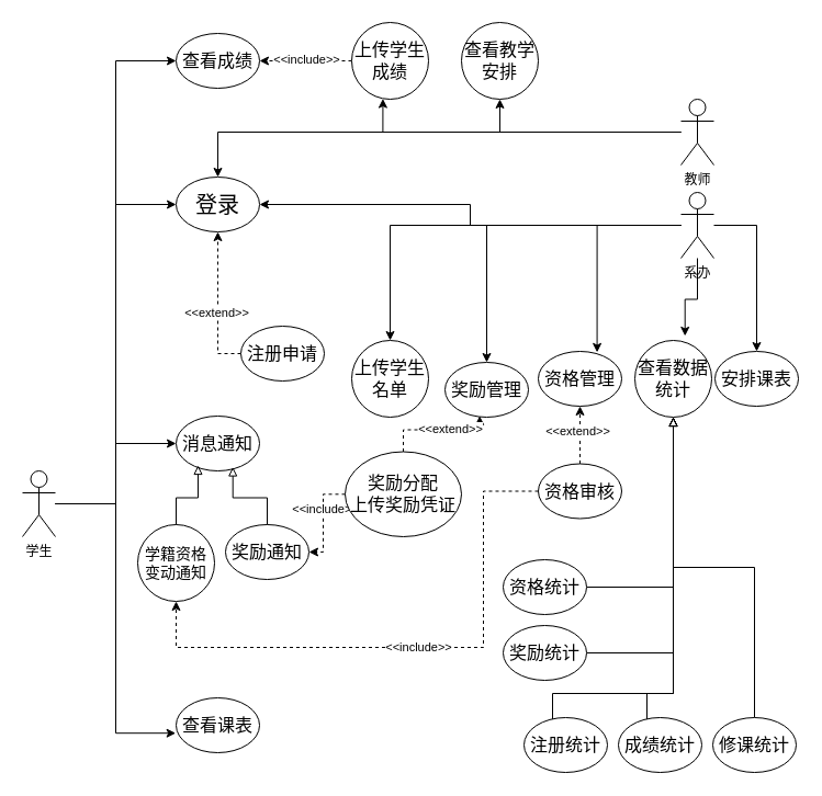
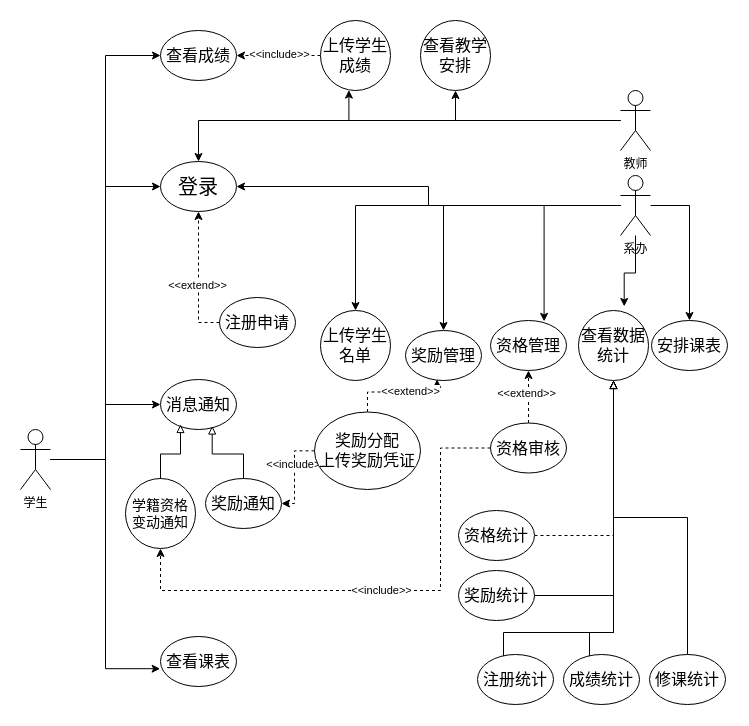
  <mxCell id="0" />
  <mxCell id="1" parent="0" />
  <mxCell id="2" style="edgeStyle=orthogonalEdgeStyle;rounded=0;orthogonalLoop=1;jettySize=auto;html=1;entryX=0;entryY=0.5;entryDx=0;entryDy=0;" parent="1" source="5" target="18" edge="1"><mxGeometry relative="1" as="geometry" /></mxCell>
  <mxCell id="3" style="edgeStyle=orthogonalEdgeStyle;rounded=0;orthogonalLoop=1;jettySize=auto;html=1;entryX=0;entryY=0.5;entryDx=0;entryDy=0;" parent="1" source="5" target="6" edge="1"><mxGeometry relative="1" as="geometry" /></mxCell>
  <mxCell id="4" style="edgeStyle=orthogonalEdgeStyle;rounded=0;orthogonalLoop=1;jettySize=auto;html=1;entryX=0;entryY=0.5;entryDx=0;entryDy=0;" parent="1" source="5" target="20" edge="1"><mxGeometry relative="1" as="geometry" /></mxCell>
  <mxCell id="5" value="学生" style="shape=umlActor;verticalLabelPosition=bottom;verticalAlign=top;html=1;outlineConnect=0;" parent="1" vertex="1"><mxGeometry x="20" y="429" width="30" height="60" as="geometry" /></mxCell>
  <mxCell id="6" value="&lt;font style=&quot;font-size: 20px;&quot;&gt;登录&lt;/font&gt;" style="ellipse;whiteSpace=wrap;html=1;" parent="1" vertex="1"><mxGeometry x="160" y="161" width="76" height="50" as="geometry" /></mxCell>
  <mxCell id="7" style="edgeStyle=orthogonalEdgeStyle;rounded=0;orthogonalLoop=1;jettySize=auto;html=1;entryX=0.5;entryY=0;entryDx=0;entryDy=0;" parent="1" source="11" target="28" edge="1"><mxGeometry relative="1" as="geometry" /></mxCell>
  <mxCell id="8" style="edgeStyle=orthogonalEdgeStyle;rounded=0;orthogonalLoop=1;jettySize=auto;html=1;entryX=1;entryY=0.5;entryDx=0;entryDy=0;" parent="1" source="11" target="6" edge="1"><mxGeometry relative="1" as="geometry" /></mxCell>
  <mxCell id="9" style="edgeStyle=orthogonalEdgeStyle;rounded=0;orthogonalLoop=1;jettySize=auto;html=1;entryX=0.5;entryY=0;entryDx=0;entryDy=0;" parent="1" source="11" target="23" edge="1"><mxGeometry relative="1" as="geometry" /></mxCell>
  <mxCell id="10" style="edgeStyle=orthogonalEdgeStyle;rounded=0;orthogonalLoop=1;jettySize=auto;html=1;entryX=0.5;entryY=0;entryDx=0;entryDy=0;" parent="1" source="11" target="57" edge="1"><mxGeometry relative="1" as="geometry" /></mxCell>
  <mxCell id="11" value="系办" style="shape=umlActor;verticalLabelPosition=bottom;verticalAlign=top;html=1;outlineConnect=0;" parent="1" vertex="1"><mxGeometry x="620" y="175" width="30" height="60" as="geometry" /></mxCell>
  <mxCell id="12" style="edgeStyle=orthogonalEdgeStyle;rounded=0;orthogonalLoop=1;jettySize=auto;html=1;entryX=0.5;entryY=0;entryDx=0;entryDy=0;" parent="1" source="14" target="6" edge="1"><mxGeometry relative="1" as="geometry" /></mxCell>
  <mxCell id="13" style="edgeStyle=orthogonalEdgeStyle;rounded=0;orthogonalLoop=1;jettySize=auto;html=1;entryX=0.5;entryY=1;entryDx=0;entryDy=0;" parent="1" source="14" target="35" edge="1"><mxGeometry relative="1" as="geometry" /></mxCell>
  <mxCell id="14" value="教师" style="shape=umlActor;verticalLabelPosition=bottom;verticalAlign=top;html=1;outlineConnect=0;" parent="1" vertex="1"><mxGeometry x="620" y="90" width="30" height="60" as="geometry" /></mxCell>
  <mxCell id="15" style="edgeStyle=orthogonalEdgeStyle;rounded=0;orthogonalLoop=1;jettySize=auto;html=1;exitX=0;exitY=0.5;exitDx=0;exitDy=0;entryX=0.5;entryY=1;entryDx=0;entryDy=0;dashed=1;" parent="1" source="17" target="6" edge="1"><mxGeometry relative="1" as="geometry" /></mxCell>
  <mxCell id="16" value="&amp;lt;&amp;lt;extend&amp;gt;&amp;gt;" style="edgeLabel;html=1;align=center;verticalAlign=middle;resizable=0;points=[];" parent="15" vertex="1" connectable="0"><mxGeometry x="-0.106" y="2" relative="1" as="geometry"><mxPoint as="offset" /></mxGeometry></mxCell>
  <mxCell id="17" value="&lt;font style=&quot;font-size: 16px;&quot;&gt;注册申请&lt;/font&gt;" style="ellipse;whiteSpace=wrap;html=1;" parent="1" vertex="1"><mxGeometry x="219" y="297" width="76" height="50" as="geometry" /></mxCell>
  <mxCell id="18" value="&lt;font style=&quot;font-size: 16px;&quot;&gt;查看成绩&lt;/font&gt;" style="ellipse;whiteSpace=wrap;html=1;" parent="1" vertex="1"><mxGeometry x="160" y="30" width="76" height="50" as="geometry" /></mxCell>
  <mxCell id="19" value="&lt;font style=&quot;font-size: 16px;&quot;&gt;查看课表&lt;/font&gt;" style="ellipse;whiteSpace=wrap;html=1;" parent="1" vertex="1"><mxGeometry x="160" y="636" width="76" height="50" as="geometry" /></mxCell>
  <mxCell id="20" value="&lt;font style=&quot;font-size: 16px;&quot;&gt;消息通知&lt;/font&gt;" style="ellipse;whiteSpace=wrap;html=1;" parent="1" vertex="1"><mxGeometry x="160" y="379" width="76" height="50" as="geometry" /></mxCell>
  <mxCell id="21" value="&lt;font style=&quot;font-size: 14px;&quot;&gt;学籍资格变动通知&lt;/font&gt;" style="ellipse;whiteSpace=wrap;html=1;" parent="1" vertex="1"><mxGeometry x="125" y="478" width="70" height="70" as="geometry" /></mxCell>
  <mxCell id="22" value="&lt;font style=&quot;font-size: 16px;&quot;&gt;奖励通知&lt;/font&gt;" style="ellipse;whiteSpace=wrap;html=1;" parent="1" vertex="1"><mxGeometry x="205" y="478" width="76" height="50" as="geometry" /></mxCell>
  <mxCell id="23" value="&lt;font style=&quot;font-size: 16px;&quot;&gt;上传学生名单&lt;/font&gt;" style="ellipse;whiteSpace=wrap;html=1;" parent="1" vertex="1"><mxGeometry x="320" y="310" width="70" height="70" as="geometry" /></mxCell>
  <mxCell id="24" value="&lt;font style=&quot;font-size: 16px;&quot;&gt;查看数据统计&lt;/font&gt;" style="ellipse;whiteSpace=wrap;html=1;" parent="1" vertex="1"><mxGeometry x="578" y="310" width="70" height="70" as="geometry" /></mxCell>
  <mxCell id="25" style="edgeStyle=orthogonalEdgeStyle;rounded=0;orthogonalLoop=1;jettySize=auto;html=1;exitX=0.5;exitY=0;exitDx=0;exitDy=0;entryX=0.263;entryY=0.9;entryDx=0;entryDy=0;entryPerimeter=0;endArrow=block;endFill=0;" parent="1" source="21" target="20" edge="1"><mxGeometry relative="1" as="geometry" /></mxCell>
  <mxCell id="26" style="edgeStyle=orthogonalEdgeStyle;rounded=0;orthogonalLoop=1;jettySize=auto;html=1;exitX=0.5;exitY=0;exitDx=0;exitDy=0;entryX=0.68;entryY=0.93;entryDx=0;entryDy=0;entryPerimeter=0;endArrow=block;endFill=0;" parent="1" source="22" target="20" edge="1"><mxGeometry relative="1" as="geometry" /></mxCell>
  <mxCell id="27" value="&lt;span style=&quot;font-size: 16px;&quot;&gt;资格管理&lt;/span&gt;" style="ellipse;whiteSpace=wrap;html=1;" parent="1" vertex="1"><mxGeometry x="490" y="320" width="76" height="50" as="geometry" /></mxCell>
  <mxCell id="28" value="&lt;span style=&quot;font-size: 16px;&quot;&gt;奖励管理&lt;/span&gt;" style="ellipse;whiteSpace=wrap;html=1;" parent="1" vertex="1"><mxGeometry x="405" y="330" width="76" height="50" as="geometry" /></mxCell>
  <mxCell id="29" style="edgeStyle=orthogonalEdgeStyle;rounded=0;orthogonalLoop=1;jettySize=auto;html=1;entryX=0.705;entryY=0.018;entryDx=0;entryDy=0;entryPerimeter=0;" parent="1" source="11" target="27" edge="1"><mxGeometry relative="1" as="geometry" /></mxCell>
  <mxCell id="30" style="edgeStyle=orthogonalEdgeStyle;rounded=0;orthogonalLoop=1;jettySize=auto;html=1;entryX=0.653;entryY=-0.058;entryDx=0;entryDy=0;entryPerimeter=0;" parent="1" source="11" target="24" edge="1"><mxGeometry relative="1" as="geometry" /></mxCell>
  <mxCell id="31" style="edgeStyle=orthogonalEdgeStyle;rounded=0;orthogonalLoop=1;jettySize=auto;html=1;entryX=-0.005;entryY=0.644;entryDx=0;entryDy=0;entryPerimeter=0;" parent="1" source="5" target="19" edge="1"><mxGeometry relative="1" as="geometry" /></mxCell>
  <mxCell id="32" style="edgeStyle=orthogonalEdgeStyle;rounded=0;orthogonalLoop=1;jettySize=auto;html=1;entryX=1;entryY=0.5;entryDx=0;entryDy=0;dashed=1;" parent="1" source="34" target="18" edge="1"><mxGeometry relative="1" as="geometry" /></mxCell>
  <mxCell id="33" value="&amp;lt;&amp;lt;include&amp;gt;&amp;gt;" style="edgeLabel;html=1;align=center;verticalAlign=middle;resizable=0;points=[];" parent="32" vertex="1" connectable="0"><mxGeometry x="-0.009" y="-2" relative="1" as="geometry"><mxPoint as="offset" /></mxGeometry></mxCell>
  <mxCell id="34" value="&lt;font style=&quot;font-size: 16px;&quot;&gt;上传学生成绩&lt;/font&gt;" style="ellipse;whiteSpace=wrap;html=1;" parent="1" vertex="1"><mxGeometry x="320" y="20" width="70" height="70" as="geometry" /></mxCell>
  <mxCell id="35" value="&lt;font style=&quot;font-size: 16px;&quot;&gt;查看教学安排&lt;/font&gt;" style="ellipse;whiteSpace=wrap;html=1;" parent="1" vertex="1"><mxGeometry x="420" y="20" width="70" height="70" as="geometry" /></mxCell>
  <mxCell id="36" style="edgeStyle=orthogonalEdgeStyle;rounded=0;orthogonalLoop=1;jettySize=auto;html=1;entryX=0.406;entryY=0.994;entryDx=0;entryDy=0;entryPerimeter=0;" parent="1" source="14" target="34" edge="1"><mxGeometry relative="1" as="geometry" /></mxCell>
- <mxCell id="37" style="edgeStyle=orthogonalEdgeStyle;rounded=0;orthogonalLoop=1;jettySize=auto;html=1;entryX=0.5;entryY=1;entryDx=0;entryDy=0;endArrow=block;endFill=0;" parent="1" source="38" target="24" edge="1"><mxGeometry relative="1" as="geometry" /></mxCell>
+ <mxCell id="37" style="edgeStyle=orthogonalEdgeStyle;rounded=0;orthogonalLoop=1;jettySize=auto;html=1;entryX=0.5;entryY=1;entryDx=0;entryDy=0;endArrow=block;endFill=0;dashed=1;" parent="1" source="38" target="24" edge="1"><mxGeometry relative="1" as="geometry" /></mxCell>
  <mxCell id="38" value="&lt;span style=&quot;font-size: 16px;&quot;&gt;资格统计&lt;/span&gt;" style="ellipse;whiteSpace=wrap;html=1;" parent="1" vertex="1"><mxGeometry x="458" y="510" width="76" height="50" as="geometry" /></mxCell>
  <mxCell id="39" style="edgeStyle=orthogonalEdgeStyle;rounded=0;orthogonalLoop=1;jettySize=auto;html=1;entryX=0.5;entryY=1;entryDx=0;entryDy=0;endArrow=block;endFill=0;" parent="1" source="40" target="24" edge="1"><mxGeometry relative="1" as="geometry" /></mxCell>
  <mxCell id="40" value="&lt;span style=&quot;font-size: 16px;&quot;&gt;奖励统计&lt;/span&gt;" style="ellipse;whiteSpace=wrap;html=1;" parent="1" vertex="1"><mxGeometry x="458" y="570" width="76" height="50" as="geometry" /></mxCell>
  <mxCell id="41" style="edgeStyle=orthogonalEdgeStyle;rounded=0;orthogonalLoop=1;jettySize=auto;html=1;endArrow=block;endFill=0;" parent="1" edge="1"><mxGeometry relative="1" as="geometry"><mxPoint x="503" y="656" as="sourcePoint" /><mxPoint x="613" y="379.879" as="targetPoint" /><Array as="points"><mxPoint x="503" y="632" /><mxPoint x="613" y="632" /></Array></mxGeometry></mxCell>
  <mxCell id="42" value="&lt;span style=&quot;font-size: 16px;&quot;&gt;注册统计&lt;/span&gt;" style="ellipse;whiteSpace=wrap;html=1;" parent="1" vertex="1"><mxGeometry x="477" y="654" width="76" height="50" as="geometry" /></mxCell>
  <mxCell id="43" style="edgeStyle=orthogonalEdgeStyle;rounded=0;orthogonalLoop=1;jettySize=auto;html=1;exitX=0.5;exitY=0;exitDx=0;exitDy=0;endArrow=block;endFill=0;" parent="1" edge="1"><mxGeometry relative="1" as="geometry"><mxPoint x="589" y="656" as="sourcePoint" /><mxPoint x="613" y="379.879" as="targetPoint" /><Array as="points"><mxPoint x="589" y="632" /><mxPoint x="613" y="632" /></Array></mxGeometry></mxCell>
  <mxCell id="44" value="&lt;span style=&quot;font-size: 16px;&quot;&gt;成绩统计&lt;/span&gt;" style="ellipse;whiteSpace=wrap;html=1;" parent="1" vertex="1"><mxGeometry x="563" y="654" width="76" height="50" as="geometry" /></mxCell>
  <mxCell id="45" style="edgeStyle=orthogonalEdgeStyle;rounded=0;orthogonalLoop=1;jettySize=auto;html=1;exitX=0.5;exitY=0;exitDx=0;exitDy=0;endArrow=block;endFill=0;" parent="1" source="46" target="24" edge="1"><mxGeometry relative="1" as="geometry" /></mxCell>
  <mxCell id="46" value="&lt;span style=&quot;font-size: 16px;&quot;&gt;修课统计&lt;/span&gt;" style="ellipse;whiteSpace=wrap;html=1;" parent="1" vertex="1"><mxGeometry x="649" y="654" width="76" height="50" as="geometry" /></mxCell>
  <mxCell id="47" style="edgeStyle=orthogonalEdgeStyle;rounded=0;orthogonalLoop=1;jettySize=auto;html=1;exitX=0.5;exitY=0;exitDx=0;exitDy=0;entryX=0.5;entryY=1;entryDx=0;entryDy=0;dashed=1;" parent="1" source="51" target="27" edge="1"><mxGeometry relative="1" as="geometry" /></mxCell>
  <mxCell id="48" value="&amp;lt;&amp;lt;extend&amp;gt;&amp;gt;" style="edgeLabel;html=1;align=center;verticalAlign=middle;resizable=0;points=[];" parent="47" vertex="1" connectable="0"><mxGeometry x="0.127" y="3" relative="1" as="geometry"><mxPoint as="offset" /></mxGeometry></mxCell>
  <mxCell id="49" style="edgeStyle=orthogonalEdgeStyle;rounded=0;orthogonalLoop=1;jettySize=auto;html=1;entryX=0.5;entryY=1;entryDx=0;entryDy=0;dashed=1;" parent="1" source="51" target="21" edge="1"><mxGeometry relative="1" as="geometry"><Array as="points"><mxPoint x="440" y="448" /><mxPoint x="440" y="590" /><mxPoint x="160" y="590" /></Array></mxGeometry></mxCell>
  <mxCell id="50" value="&amp;lt;&amp;lt;include&amp;gt;&amp;gt;" style="edgeLabel;html=1;align=center;verticalAlign=middle;resizable=0;points=[];" parent="49" vertex="1" connectable="0"><mxGeometry x="-0.255" relative="1" as="geometry"><mxPoint x="-60" as="offset" /></mxGeometry></mxCell>
  <mxCell id="51" value="&lt;span style=&quot;font-size: 16px;&quot;&gt;资格审核&lt;/span&gt;" style="ellipse;whiteSpace=wrap;html=1;" parent="1" vertex="1"><mxGeometry x="490" y="422.5" width="76" height="50" as="geometry" /></mxCell>
  <mxCell id="52" style="edgeStyle=orthogonalEdgeStyle;rounded=0;orthogonalLoop=1;jettySize=auto;html=1;entryX=1;entryY=0.5;entryDx=0;entryDy=0;dashed=1;" parent="1" source="54" target="22" edge="1"><mxGeometry relative="1" as="geometry" /></mxCell>
  <mxCell id="53" value="&amp;lt;&amp;lt;include&amp;gt;&amp;gt;" style="edgeLabel;html=1;align=center;verticalAlign=middle;resizable=0;points=[];" parent="52" vertex="1" connectable="0"><mxGeometry x="-0.237" y="1" relative="1" as="geometry"><mxPoint as="offset" /></mxGeometry></mxCell>
  <mxCell id="54" value="&lt;span style=&quot;font-size: 16px;&quot;&gt;奖励分配&lt;br&gt;上传奖励凭证&lt;br&gt;&lt;/span&gt;" style="ellipse;whiteSpace=wrap;html=1;" parent="1" vertex="1"><mxGeometry x="314" y="411.5" width="106" height="77.5" as="geometry" /></mxCell>
  <mxCell id="55" style="edgeStyle=orthogonalEdgeStyle;rounded=0;orthogonalLoop=1;jettySize=auto;html=1;entryX=0.416;entryY=0.976;entryDx=0;entryDy=0;entryPerimeter=0;dashed=1;" parent="1" source="54" target="28" edge="1"><mxGeometry relative="1" as="geometry" /></mxCell>
  <mxCell id="56" value="&amp;lt;&amp;lt;extend&amp;gt;&amp;gt;" style="edgeLabel;html=1;align=center;verticalAlign=middle;resizable=0;points=[];" parent="55" vertex="1" connectable="0"><mxGeometry x="0.212" y="1" relative="1" as="geometry"><mxPoint as="offset" /></mxGeometry></mxCell>
  <mxCell id="57" value="&lt;span style=&quot;font-size: 16px;&quot;&gt;安排课表&lt;/span&gt;" style="ellipse;whiteSpace=wrap;html=1;" parent="1" vertex="1"><mxGeometry x="651" y="320" width="76" height="50" as="geometry" /></mxCell>
